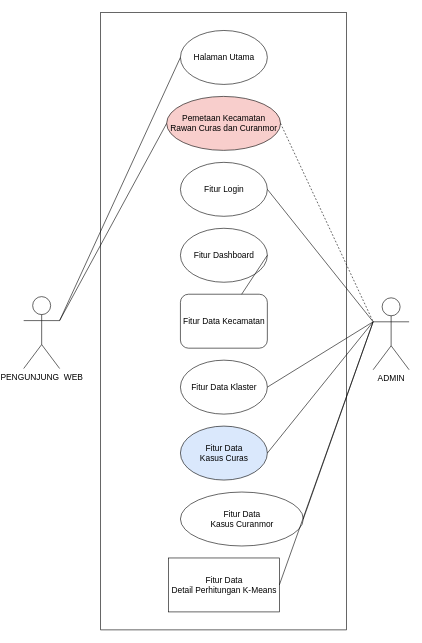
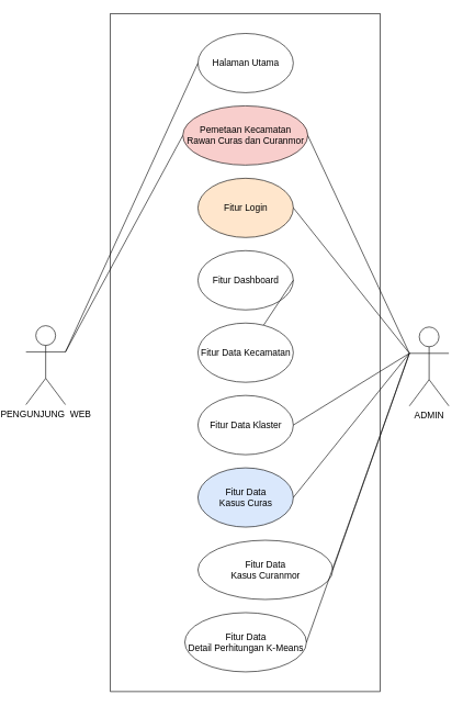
  <mxCell id="0" />
  <mxCell id="1" parent="0" />
  <mxCell id="2" value="" style="rounded=0;whiteSpace=wrap;html=1;fillColor=none;" parent="1" vertex="1"><mxGeometry x="148.5" y="20" width="410" height="1030" as="geometry" /></mxCell>
  <mxCell id="3" value="&lt;font style=&quot;font-size: 14px;&quot;&gt;ADMIN&lt;/font&gt;" style="shape=umlActor;verticalLabelPosition=bottom;verticalAlign=top;html=1;outlineConnect=0;" parent="1" vertex="1"><mxGeometry x="603" y="496" width="60" height="120" as="geometry" /></mxCell>
  <mxCell id="4" value="&lt;font style=&quot;font-size: 14px;&quot;&gt;PENGUNJUNG&amp;nbsp; WEB&lt;/font&gt;" style="shape=umlActor;verticalLabelPosition=bottom;verticalAlign=top;html=1;outlineConnect=0;" parent="1" vertex="1"><mxGeometry x="20" y="494" width="60" height="120" as="geometry" /></mxCell>
  <mxCell id="5" value="&lt;font style=&quot;font-size: 14px;&quot;&gt;Pemetaan Kecamatan&lt;br&gt;Rawan Curas dan Curanmor&lt;/font&gt;" style="ellipse;whiteSpace=wrap;html=1;fillColor=#f8cecc;" parent="1" vertex="1"><mxGeometry x="258.5" y="160" width="190" height="90" as="geometry" /></mxCell>
  <mxCell id="6" value="&lt;font style=&quot;font-size: 14px;&quot;&gt;Halaman Utama&lt;/font&gt;" style="ellipse;whiteSpace=wrap;html=1;" parent="1" vertex="1"><mxGeometry x="281.5" y="50" width="145" height="90" as="geometry" /></mxCell>
- <mxCell id="7" value="&lt;font style=&quot;font-size: 14px;&quot;&gt;Fitur Login&lt;/font&gt;" style="ellipse;whiteSpace=wrap;html=1;" parent="1" vertex="1"><mxGeometry x="281.5" y="270" width="145" height="90" as="geometry" /></mxCell>
+ <mxCell id="7" value="&lt;font style=&quot;font-size: 14px;&quot;&gt;Fitur Login&lt;/font&gt;" style="ellipse;whiteSpace=wrap;html=1;fillColor=#ffe6cc;" parent="1" vertex="1"><mxGeometry x="281.5" y="270" width="145" height="90" as="geometry" /></mxCell>
  <mxCell id="8" value="&lt;font style=&quot;font-size: 14px;&quot;&gt;Fitur Dashboard&lt;/font&gt;" style="ellipse;whiteSpace=wrap;html=1;" parent="1" vertex="1"><mxGeometry x="281.5" y="380" width="145" height="90" as="geometry" /></mxCell>
- <mxCell id="9" value="&lt;font style=&quot;font-size: 14px;&quot;&gt;Fitur Data Kecamatan&lt;/font&gt;" style="whiteSpace=wrap;html=1;rounded=1;" parent="1" vertex="1"><mxGeometry x="281.5" y="490" width="145" height="90" as="geometry" /></mxCell>
+ <mxCell id="9" value="&lt;font style=&quot;font-size: 14px;&quot;&gt;Fitur Data Kecamatan&lt;/font&gt;" style="ellipse;whiteSpace=wrap;html=1;" parent="1" vertex="1"><mxGeometry x="281.5" y="490" width="145" height="90" as="geometry" /></mxCell>
  <mxCell id="10" value="&lt;font style=&quot;font-size: 14px;&quot;&gt;Fitur Data Klaster&lt;/font&gt;" style="ellipse;whiteSpace=wrap;html=1;" parent="1" vertex="1"><mxGeometry x="281.5" y="600" width="145" height="90" as="geometry" /></mxCell>
  <mxCell id="11" value="" style="endArrow=none;html=1;rounded=0;exitX=1;exitY=0.333;exitDx=0;exitDy=0;exitPerimeter=0;entryX=0;entryY=0.5;entryDx=0;entryDy=0;" parent="1" source="4" target="6" edge="1"><mxGeometry width="50" height="50" relative="1" as="geometry"><mxPoint x="116" y="525" as="sourcePoint" /><mxPoint x="291" y="215" as="targetPoint" /></mxGeometry></mxCell>
  <mxCell id="12" value="" style="endArrow=none;html=1;rounded=0;entryX=0;entryY=0.5;entryDx=0;entryDy=0;exitX=1;exitY=0.333;exitDx=0;exitDy=0;exitPerimeter=0;" parent="1" source="4" target="5" edge="1"><mxGeometry width="50" height="50" relative="1" as="geometry"><mxPoint x="116" y="525" as="sourcePoint" /><mxPoint x="301" y="335" as="targetPoint" /></mxGeometry></mxCell>
- <mxCell id="13" value="" style="endArrow=none;html=1;rounded=0;exitX=1;exitY=0.5;exitDx=0;exitDy=0;entryX=0;entryY=0.333;entryDx=0;entryDy=0;entryPerimeter=0;dashed=1;" parent="1" source="5" target="3" edge="1"><mxGeometry width="50" height="50" relative="1" as="geometry"><mxPoint x="116" y="525" as="sourcePoint" /><mxPoint x="291" y="215" as="targetPoint" /></mxGeometry></mxCell>
+ <mxCell id="13" value="" style="endArrow=none;html=1;rounded=0;exitX=1;exitY=0.5;exitDx=0;exitDy=0;entryX=0;entryY=0.333;entryDx=0;entryDy=0;entryPerimeter=0;" parent="1" source="5" target="3" edge="1"><mxGeometry width="50" height="50" relative="1" as="geometry"><mxPoint x="116" y="525" as="sourcePoint" /><mxPoint x="291" y="215" as="targetPoint" /></mxGeometry></mxCell>
  <mxCell id="14" value="" style="endArrow=none;html=1;rounded=0;entryX=0;entryY=0.333;entryDx=0;entryDy=0;entryPerimeter=0;exitX=1;exitY=0.5;exitDx=0;exitDy=0;" parent="1" source="7" target="3" edge="1"><mxGeometry width="50" height="50" relative="1" as="geometry"><mxPoint x="466" y="640" as="sourcePoint" /><mxPoint x="606" y="546" as="targetPoint" /></mxGeometry></mxCell>
  <mxCell id="15" value="" style="endArrow=none;html=1;rounded=0;exitX=1;exitY=0.5;exitDx=0;exitDy=0;" parent="1" source="8" target="9" edge="1"><mxGeometry width="50" height="50" relative="1" as="geometry"><mxPoint x="436" y="655" as="sourcePoint" /><mxPoint x="576" y="520" as="targetPoint" /></mxGeometry></mxCell>
  <mxCell id="16" value="" style="endArrow=none;html=1;rounded=0;exitX=1;exitY=0.5;exitDx=0;exitDy=0;entryX=0;entryY=0.333;entryDx=0;entryDy=0;entryPerimeter=0;" parent="1" source="10" target="3" edge="1"><mxGeometry width="50" height="50" relative="1" as="geometry"><mxPoint x="456" y="675" as="sourcePoint" /><mxPoint x="586" y="540" as="targetPoint" /></mxGeometry></mxCell>
  <mxCell id="17" value="&lt;font style=&quot;font-size: 14px;&quot;&gt;Fitur Data &lt;br&gt;Kasus Curas&lt;/font&gt;" style="ellipse;whiteSpace=wrap;html=1;fillColor=#dae8fc;" vertex="1" parent="1"><mxGeometry x="281.5" y="710" width="145" height="90" as="geometry" /></mxCell>
  <mxCell id="18" value="&lt;font style=&quot;font-size: 14px;&quot;&gt;Fitur Data &lt;br&gt;Kasus Curanmor&lt;/font&gt;" style="ellipse;whiteSpace=wrap;html=1;" vertex="1" parent="1"><mxGeometry x="281.5" y="820" width="205" height="90" as="geometry" /></mxCell>
- <mxCell id="19" value="&lt;font style=&quot;font-size: 14px;&quot;&gt;Fitur Data &lt;br&gt;Detail Perhitungan K-Means&lt;/font&gt;" style="whiteSpace=wrap;html=1;rounded=0;" vertex="1" parent="1"><mxGeometry x="261.5" y="930" width="185" height="90" as="geometry" /></mxCell>
+ <mxCell id="19" value="&lt;font style=&quot;font-size: 14px;&quot;&gt;Fitur Data &lt;br&gt;Detail Perhitungan K-Means&lt;/font&gt;" style="ellipse;whiteSpace=wrap;html=1;" vertex="1" parent="1"><mxGeometry x="261.5" y="930" width="185" height="90" as="geometry" /></mxCell>
  <mxCell id="20" value="" style="endArrow=none;html=1;rounded=0;exitX=1;exitY=0.5;exitDx=0;exitDy=0;entryX=0;entryY=0.333;entryDx=0;entryDy=0;entryPerimeter=0;" edge="1" parent="1" source="17" target="3"><mxGeometry width="50" height="50" relative="1" as="geometry"><mxPoint x="590" y="799" as="sourcePoint" /><mxPoint x="766" y="690" as="targetPoint" /></mxGeometry></mxCell>
  <mxCell id="21" value="" style="endArrow=none;html=1;rounded=0;entryX=0;entryY=0.333;entryDx=0;entryDy=0;entryPerimeter=0;exitX=1;exitY=0.5;exitDx=0;exitDy=0;" edge="1" parent="1" source="18" target="3"><mxGeometry width="50" height="50" relative="1" as="geometry"><mxPoint x="566" y="749" as="sourcePoint" /><mxPoint x="742" y="640" as="targetPoint" /></mxGeometry></mxCell>
  <mxCell id="22" value="" style="endArrow=none;html=1;rounded=0;exitX=1;exitY=0.5;exitDx=0;exitDy=0;entryX=0;entryY=0.333;entryDx=0;entryDy=0;entryPerimeter=0;" edge="1" parent="1" source="19" target="3"><mxGeometry width="50" height="50" relative="1" as="geometry"><mxPoint x="487" y="969" as="sourcePoint" /><mxPoint x="626" y="700" as="targetPoint" /></mxGeometry></mxCell>
